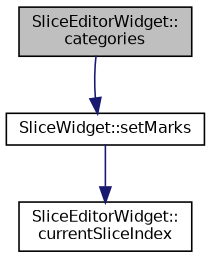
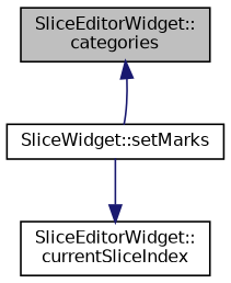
  digraph {
    rankdir=TB
    node [color=black fillcolor=white fontname=Helvetica fontsize=10 shape=record style=filled]
    edge [color=midnightblue fontname=Helvetica fontsize=10 labelfontname=Helvetica labelfontsize=10 style=solid]
    n1 [fillcolor=grey75 fontcolor=black height=0.2 label="SliceEditorWidget::\lcategories" width=0.4]
    n2 [height=0.2 label="SliceWidget::setMarks" width=0.4]
    n3 [height=0.2 label="SliceEditorWidget::\lcurrentSliceIndex" width=0.4]
-   n1 -> n2
+   n2 -> n1
    n2 -> n3
  }
